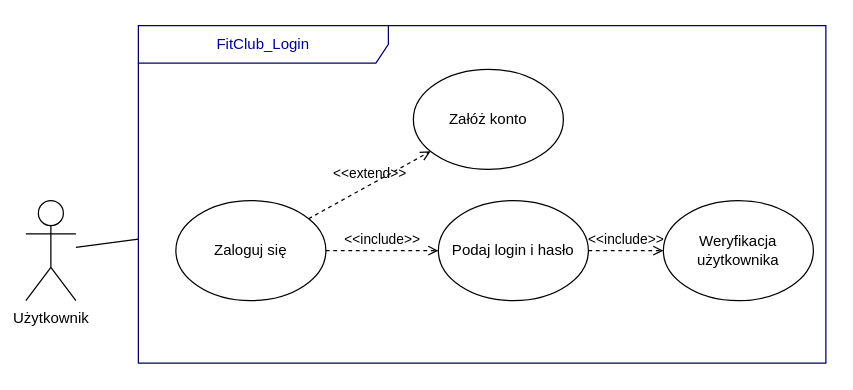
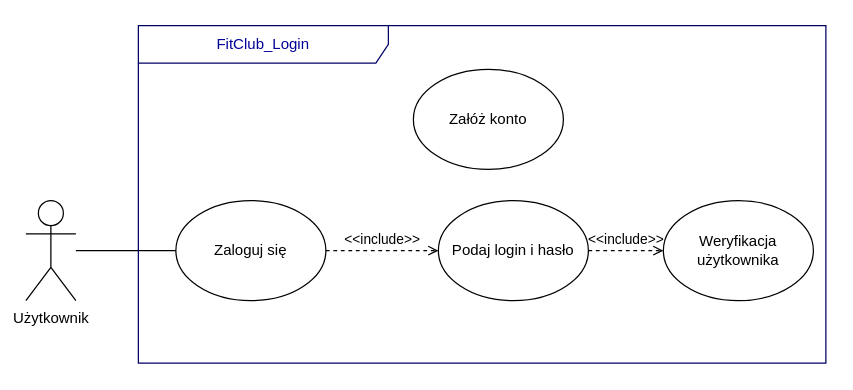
  <mxCell id="0" />
  <mxCell id="1" parent="0" />
  <mxCell id="2" value="Użytkownik" style="shape=umlActor;verticalLabelPosition=bottom;verticalAlign=top;html=1;outlineConnect=0;" vertex="1" parent="1"><mxGeometry x="20" y="160" width="40" height="80" as="geometry" /></mxCell>
  <mxCell id="3" value="Zaloguj się" style="ellipse;whiteSpace=wrap;html=1;fontColor=#000000;" vertex="1" parent="1"><mxGeometry x="140" y="160" width="120" height="80" as="geometry" /></mxCell>
- <mxCell id="4" value="" style="endArrow=none;html=1;rounded=0;fontColor=#000000;" edge="1" parent="1" source="2" target="9"><mxGeometry width="50" height="50" relative="1" as="geometry"><mxPoint x="300" y="395.743" as="sourcePoint" /><mxPoint x="439.495" y="140.002" as="targetPoint" /></mxGeometry></mxCell>
- <mxCell id="5" value="&amp;lt;&amp;lt;extend&amp;gt;&amp;gt;" style="html=1;verticalAlign=bottom;labelBackgroundColor=none;endArrow=open;endFill=0;dashed=1;rounded=0;fontColor=#000000;" edge="1" parent="1" source="3" target="6"><mxGeometry width="160" relative="1" as="geometry"><mxPoint x="329.996" y="214.937" as="sourcePoint" /><mxPoint x="475.024" y="374.193" as="targetPoint" /></mxGeometry></mxCell>
+ <mxCell id="4" value="" style="endArrow=none;html=1;rounded=0;fontColor=#000000;" edge="1" parent="1" source="2" target="3"><mxGeometry width="50" height="50" relative="1" as="geometry"><mxPoint x="300" y="395.743" as="sourcePoint" /><mxPoint x="439.495" y="140.002" as="targetPoint" /></mxGeometry></mxCell>
  <mxCell id="6" value="Załóż konto" style="ellipse;whiteSpace=wrap;html=1;fontColor=#000000;" vertex="1" parent="1"><mxGeometry x="330" y="55" width="120" height="80" as="geometry" /></mxCell>
  <mxCell id="7" value="&amp;lt;&amp;lt;include&amp;gt;&amp;gt;" style="html=1;verticalAlign=bottom;labelBackgroundColor=none;endArrow=open;endFill=0;dashed=1;rounded=0;fontColor=#000000;" edge="1" parent="1" source="3" target="8"><mxGeometry width="160" relative="1" as="geometry"><mxPoint x="361.12" y="250" as="sourcePoint" /><mxPoint x="451.12" y="270" as="targetPoint" /></mxGeometry></mxCell>
  <mxCell id="8" value="Podaj login i hasło" style="ellipse;whiteSpace=wrap;html=1;fontColor=#000000;" vertex="1" parent="1"><mxGeometry x="350" y="160" width="120" height="80" as="geometry" /></mxCell>
  <mxCell id="9" value="FitClub_Login" style="shape=umlFrame;whiteSpace=wrap;html=1;strokeWidth=1;fillColor=none;width=200;height=30;fontColor=#000099;strokeColor=#000066;" vertex="1" parent="1"><mxGeometry x="110" y="20" width="550" height="270" as="geometry" /></mxCell>
  <mxCell id="10" value="Weryfikacja użytkownika" style="ellipse;whiteSpace=wrap;html=1;fontColor=#000000;" vertex="1" parent="1"><mxGeometry x="530" y="160" width="120" height="80" as="geometry" /></mxCell>
  <mxCell id="11" value="&amp;lt;&amp;lt;include&amp;gt;&amp;gt;" style="html=1;verticalAlign=bottom;labelBackgroundColor=none;endArrow=open;endFill=0;dashed=1;rounded=0;fontColor=#000000;" edge="1" parent="1" source="8" target="10"><mxGeometry width="160" relative="1" as="geometry"><mxPoint x="505" y="240" as="sourcePoint" /><mxPoint x="395" y="250" as="targetPoint" /></mxGeometry></mxCell>
